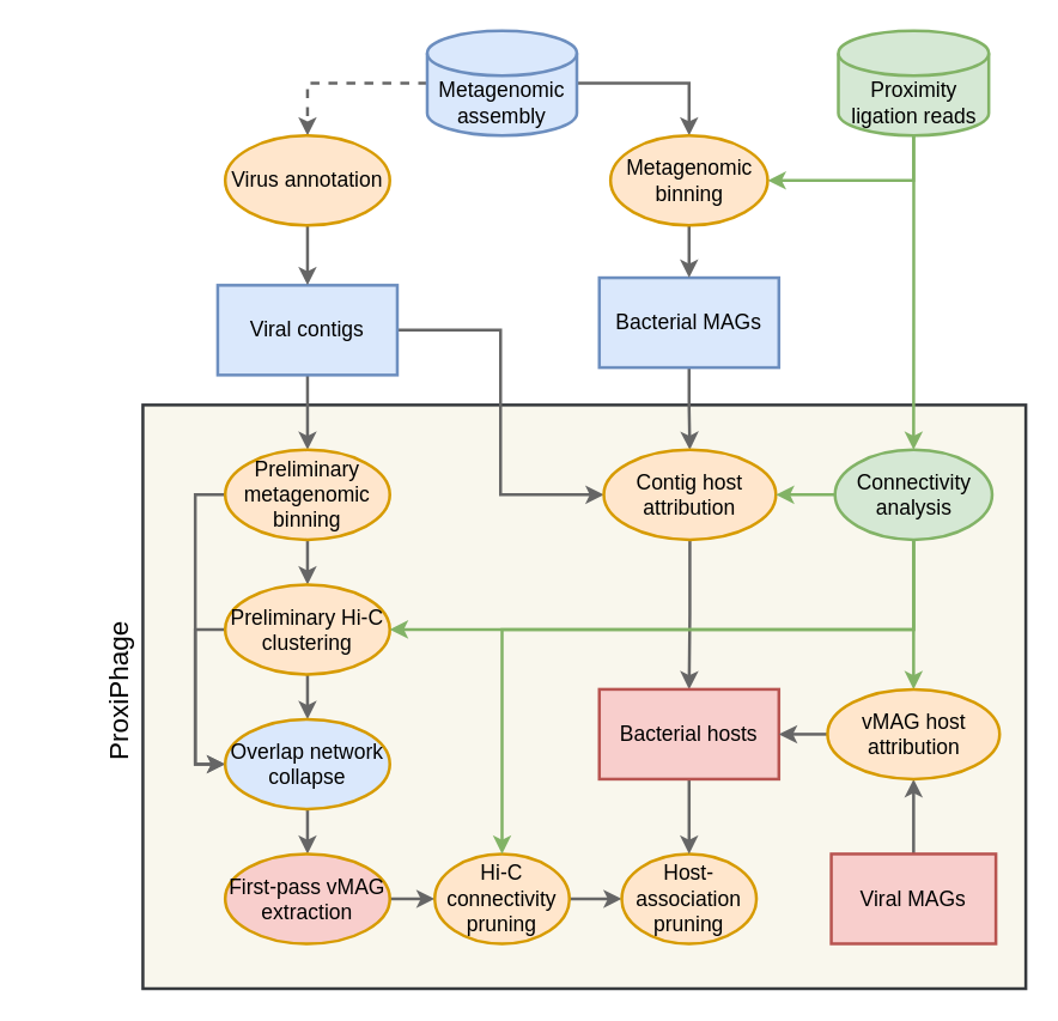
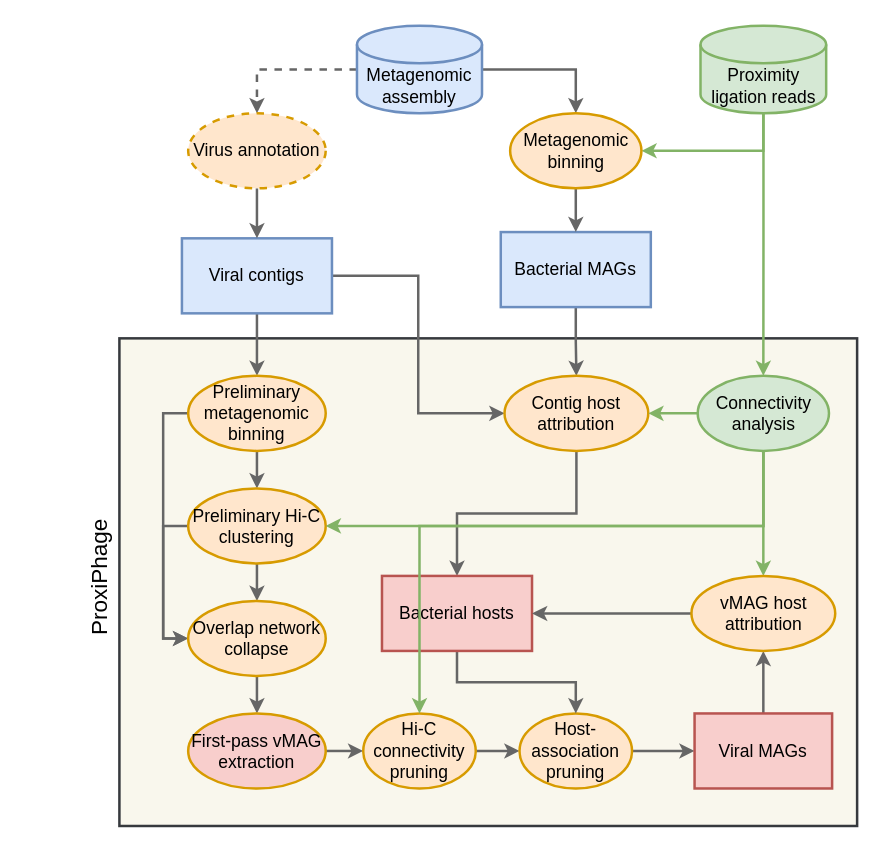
  <mxCell id="0" />
  <mxCell id="1" parent="0" />
  <mxCell id="2" value="" style="rounded=0;whiteSpace=wrap;html=1;strokeWidth=2;fillColor=#f9f7ed;strokeColor=#36393d;fontSize=14;" parent="1" vertex="1"><mxGeometry x="95" y="270" width="590" height="390" as="geometry" /></mxCell>
  <mxCell id="3" value="" style="edgeStyle=orthogonalEdgeStyle;rounded=0;orthogonalLoop=1;jettySize=auto;html=1;exitX=1;exitY=0.5;exitDx=0;exitDy=0;exitPerimeter=0;fillColor=#f5f5f5;strokeColor=#666666;strokeWidth=2;entryX=0.5;entryY=0;entryDx=0;entryDy=0;fontSize=14;" parent="1" source="5" target="32" edge="1"><mxGeometry relative="1" as="geometry" /></mxCell>
  <mxCell id="4" value="" style="edgeStyle=orthogonalEdgeStyle;rounded=0;orthogonalLoop=1;jettySize=auto;html=1;fillColor=#f5f5f5;strokeColor=#666666;strokeWidth=2;entryX=0.5;entryY=0;entryDx=0;entryDy=0;fontSize=14;dashed=1;" parent="1" source="5" target="34" edge="1"><mxGeometry relative="1" as="geometry"><mxPoint x="205" y="90" as="targetPoint" /></mxGeometry></mxCell>
  <mxCell id="5" value="Metagenomic assembly" style="shape=cylinder3;whiteSpace=wrap;html=1;boundedLbl=1;backgroundOutline=1;size=15;fillColor=#dae8fc;strokeColor=#6c8ebf;strokeWidth=2;fontSize=14;" parent="1" vertex="1"><mxGeometry x="285" y="20" width="100" height="70" as="geometry" /></mxCell>
  <mxCell id="6" value="" style="edgeStyle=orthogonalEdgeStyle;rounded=0;orthogonalLoop=1;jettySize=auto;html=1;fillColor=#d5e8d4;strokeColor=#82b366;strokeWidth=2;fontSize=14;" parent="1" source="8" target="39" edge="1"><mxGeometry relative="1" as="geometry" /></mxCell>
  <mxCell id="7" style="edgeStyle=orthogonalEdgeStyle;rounded=0;orthogonalLoop=1;jettySize=auto;html=1;exitX=0.5;exitY=1;exitDx=0;exitDy=0;exitPerimeter=0;entryX=1;entryY=0.5;entryDx=0;entryDy=0;fillColor=#d5e8d4;strokeColor=#82b366;strokeWidth=2;fontSize=14;" parent="1" source="8" target="32" edge="1"><mxGeometry relative="1" as="geometry" /></mxCell>
  <mxCell id="8" value="Proximity ligation reads" style="shape=cylinder3;whiteSpace=wrap;html=1;boundedLbl=1;backgroundOutline=1;size=15;fillColor=#d5e8d4;strokeColor=#82b366;strokeWidth=2;fontSize=14;" parent="1" vertex="1"><mxGeometry x="559.75" y="20" width="100.5" height="70" as="geometry" /></mxCell>
  <mxCell id="9" style="edgeStyle=orthogonalEdgeStyle;rounded=0;orthogonalLoop=1;jettySize=auto;html=1;exitX=1;exitY=0.5;exitDx=0;exitDy=0;entryX=0;entryY=0.5;entryDx=0;entryDy=0;strokeWidth=2;fillColor=#f5f5f5;strokeColor=#666666;fontSize=14;" parent="1" source="11" target="28" edge="1"><mxGeometry relative="1" as="geometry" /></mxCell>
  <mxCell id="10" value="" style="edgeStyle=orthogonalEdgeStyle;rounded=0;orthogonalLoop=1;jettySize=auto;html=1;strokeWidth=2;fillColor=#f5f5f5;strokeColor=#666666;fontSize=14;" parent="1" source="11" target="16" edge="1"><mxGeometry relative="1" as="geometry" /></mxCell>
  <mxCell id="11" value="Viral contigs" style="whiteSpace=wrap;html=1;strokeWidth=2;fillColor=#dae8fc;strokeColor=#6c8ebf;fontSize=14;" parent="1" vertex="1"><mxGeometry x="145" y="190" width="120" height="60" as="geometry" /></mxCell>
  <mxCell id="12" style="edgeStyle=orthogonalEdgeStyle;rounded=0;orthogonalLoop=1;jettySize=auto;html=1;entryX=0.5;entryY=0;entryDx=0;entryDy=0;strokeWidth=2;fillColor=#f5f5f5;strokeColor=#666666;fontSize=14;" parent="1" source="13" target="28" edge="1"><mxGeometry relative="1" as="geometry" /></mxCell>
  <mxCell id="13" value="Bacterial MAGs" style="whiteSpace=wrap;html=1;strokeWidth=2;fillColor=#dae8fc;strokeColor=#6c8ebf;fontSize=14;" parent="1" vertex="1"><mxGeometry x="400" y="185" width="120" height="60" as="geometry" /></mxCell>
  <mxCell id="14" value="" style="edgeStyle=orthogonalEdgeStyle;rounded=0;orthogonalLoop=1;jettySize=auto;html=1;strokeWidth=2;fillColor=#f5f5f5;strokeColor=#666666;fontSize=14;" parent="1" source="16" target="19" edge="1"><mxGeometry relative="1" as="geometry" /></mxCell>
  <mxCell id="15" style="edgeStyle=orthogonalEdgeStyle;rounded=0;orthogonalLoop=1;jettySize=auto;html=1;exitX=0;exitY=0.5;exitDx=0;exitDy=0;entryX=0;entryY=0.5;entryDx=0;entryDy=0;strokeWidth=2;fillColor=#f5f5f5;strokeColor=#666666;fontSize=14;" parent="1" source="16" target="41" edge="1"><mxGeometry relative="1" as="geometry" /></mxCell>
  <mxCell id="16" value="Preliminary metagenomic binning" style="ellipse;whiteSpace=wrap;html=1;strokeWidth=2;fillColor=#ffe6cc;strokeColor=#d79b00;fontSize=14;" parent="1" vertex="1"><mxGeometry x="150" y="300" width="110" height="60" as="geometry" /></mxCell>
  <mxCell id="17" value="" style="edgeStyle=orthogonalEdgeStyle;rounded=0;orthogonalLoop=1;jettySize=auto;html=1;strokeWidth=2;fillColor=#f5f5f5;strokeColor=#666666;fontSize=14;" parent="1" source="19" target="41" edge="1"><mxGeometry relative="1" as="geometry" /></mxCell>
  <mxCell id="18" style="edgeStyle=orthogonalEdgeStyle;rounded=0;orthogonalLoop=1;jettySize=auto;html=1;exitX=0;exitY=0.5;exitDx=0;exitDy=0;entryX=0;entryY=0.5;entryDx=0;entryDy=0;strokeWidth=2;fillColor=#f5f5f5;strokeColor=#666666;fontSize=14;" parent="1" source="19" target="41" edge="1"><mxGeometry relative="1" as="geometry" /></mxCell>
  <mxCell id="19" value="Preliminary Hi-C clustering" style="ellipse;whiteSpace=wrap;html=1;strokeWidth=2;fillColor=#ffe6cc;strokeColor=#d79b00;fontSize=14;" parent="1" vertex="1"><mxGeometry x="150" y="390" width="110" height="60" as="geometry" /></mxCell>
  <mxCell id="20" style="edgeStyle=orthogonalEdgeStyle;rounded=0;orthogonalLoop=1;jettySize=auto;html=1;exitX=1;exitY=0.5;exitDx=0;exitDy=0;entryX=0;entryY=0.5;entryDx=0;entryDy=0;strokeWidth=2;fillColor=#f5f5f5;strokeColor=#666666;fontSize=14;" parent="1" source="43" target="22" edge="1"><mxGeometry relative="1" as="geometry"><mxPoint x="280" y="600" as="targetPoint" /><mxPoint x="262.5" y="600" as="sourcePoint" /></mxGeometry></mxCell>
  <mxCell id="21" style="edgeStyle=orthogonalEdgeStyle;rounded=0;orthogonalLoop=1;jettySize=auto;html=1;exitX=1;exitY=0.5;exitDx=0;exitDy=0;entryX=0;entryY=0.5;entryDx=0;entryDy=0;strokeWidth=2;fillColor=#f5f5f5;strokeColor=#666666;fontSize=14;" parent="1" source="22" target="24" edge="1"><mxGeometry relative="1" as="geometry" /></mxCell>
  <mxCell id="22" value="Hi-C connectivity pruning" style="ellipse;whiteSpace=wrap;html=1;rounded=0;strokeWidth=2;fillColor=#ffe6cc;strokeColor=#d79b00;fontSize=14;" parent="1" vertex="1"><mxGeometry x="290" y="570" width="90" height="60" as="geometry" /></mxCell>
+ <mxCell id="23" style="edgeStyle=orthogonalEdgeStyle;rounded=0;orthogonalLoop=1;jettySize=auto;html=1;exitX=1;exitY=0.5;exitDx=0;exitDy=0;entryX=0;entryY=0.5;entryDx=0;entryDy=0;strokeWidth=2;fillColor=#f5f5f5;strokeColor=#666666;fontSize=14;" parent="1" source="24" target="26" edge="1"><mxGeometry relative="1" as="geometry" /></mxCell>
  <mxCell id="24" value="Host-association pruning" style="ellipse;whiteSpace=wrap;html=1;rounded=0;strokeWidth=2;fillColor=#ffe6cc;strokeColor=#d79b00;fontSize=14;" parent="1" vertex="1"><mxGeometry x="415" y="570" width="90" height="60" as="geometry" /></mxCell>
  <mxCell id="25" style="edgeStyle=orthogonalEdgeStyle;rounded=0;orthogonalLoop=1;jettySize=auto;html=1;exitX=0.5;exitY=0;exitDx=0;exitDy=0;entryX=0.5;entryY=1;entryDx=0;entryDy=0;strokeWidth=2;fillColor=#f5f5f5;strokeColor=#666666;fontSize=14;" parent="1" source="26" target="45" edge="1"><mxGeometry relative="1" as="geometry" /></mxCell>
  <mxCell id="26" value="Viral MAGs" style="whiteSpace=wrap;html=1;rounded=0;strokeWidth=2;fillColor=#f8cecc;strokeColor=#b85450;fontSize=14;" parent="1" vertex="1"><mxGeometry x="555" y="570" width="110" height="60" as="geometry" /></mxCell>
  <mxCell id="27" value="" style="edgeStyle=orthogonalEdgeStyle;rounded=0;orthogonalLoop=1;jettySize=auto;html=1;strokeWidth=2;fillColor=#f5f5f5;strokeColor=#666666;fontSize=14;" parent="1" source="28" target="30" edge="1"><mxGeometry relative="1" as="geometry" /></mxCell>
  <mxCell id="28" value="Contig host attribution" style="ellipse;whiteSpace=wrap;html=1;strokeWidth=2;fillColor=#ffe6cc;strokeColor=#d79b00;fontSize=14;" parent="1" vertex="1"><mxGeometry x="403" y="300" width="115" height="60" as="geometry" /></mxCell>
  <mxCell id="29" style="edgeStyle=orthogonalEdgeStyle;rounded=0;orthogonalLoop=1;jettySize=auto;html=1;entryX=0.5;entryY=0;entryDx=0;entryDy=0;strokeWidth=2;fillColor=#f5f5f5;strokeColor=#666666;fontSize=14;" parent="1" source="30" target="24" edge="1"><mxGeometry relative="1" as="geometry" /></mxCell>
- <mxCell id="30" value="Bacterial hosts" style="whiteSpace=wrap;html=1;strokeWidth=2;fillColor=#f8cecc;strokeColor=#b85450;fontSize=14;" parent="1" vertex="1"><mxGeometry x="400" y="460" width="120" height="60" as="geometry" /></mxCell>
+ <mxCell id="30" value="Bacterial hosts" style="whiteSpace=wrap;html=1;strokeWidth=2;fillColor=#f8cecc;strokeColor=#b85450;fontSize=14;" parent="1" vertex="1"><mxGeometry x="305" y="460" width="120" height="60" as="geometry" /></mxCell>
  <mxCell id="31" value="" style="edgeStyle=orthogonalEdgeStyle;rounded=0;orthogonalLoop=1;jettySize=auto;html=1;fillColor=#f5f5f5;strokeColor=#666666;strokeWidth=2;fontSize=14;" parent="1" source="32" target="13" edge="1"><mxGeometry relative="1" as="geometry" /></mxCell>
  <mxCell id="32" value="Metagenomic binning" style="ellipse;whiteSpace=wrap;html=1;strokeWidth=2;fillColor=#ffe6cc;strokeColor=#d79b00;fontSize=14;" parent="1" vertex="1"><mxGeometry x="407.5" y="90" width="105" height="60" as="geometry" /></mxCell>
  <mxCell id="33" value="" style="edgeStyle=orthogonalEdgeStyle;rounded=0;orthogonalLoop=1;jettySize=auto;html=1;fillColor=#f5f5f5;strokeColor=#666666;strokeWidth=2;fontSize=14;" parent="1" source="34" target="11" edge="1"><mxGeometry relative="1" as="geometry" /></mxCell>
- <mxCell id="34" value="Virus annotation" style="ellipse;whiteSpace=wrap;html=1;strokeWidth=2;fillColor=#ffe6cc;strokeColor=#d79b00;fontSize=14;" parent="1" vertex="1"><mxGeometry x="150" y="90" width="110" height="60" as="geometry" /></mxCell>
+ <mxCell id="34" value="Virus annotation" style="ellipse;whiteSpace=wrap;html=1;strokeWidth=2;fillColor=#ffe6cc;strokeColor=#d79b00;fontSize=14;dashed=1;" parent="1" vertex="1"><mxGeometry x="150" y="90" width="110" height="60" as="geometry" /></mxCell>
  <mxCell id="35" style="edgeStyle=orthogonalEdgeStyle;rounded=0;orthogonalLoop=1;jettySize=auto;html=1;exitX=0.5;exitY=1;exitDx=0;exitDy=0;entryX=1;entryY=0.5;entryDx=0;entryDy=0;fillColor=#d5e8d4;strokeColor=#82b366;strokeWidth=2;fontSize=14;" parent="1" source="39" target="19" edge="1"><mxGeometry relative="1" as="geometry"><Array as="points"><mxPoint x="610" y="420" /></Array></mxGeometry></mxCell>
  <mxCell id="36" style="edgeStyle=orthogonalEdgeStyle;rounded=0;orthogonalLoop=1;jettySize=auto;html=1;exitX=0;exitY=0.5;exitDx=0;exitDy=0;entryX=1;entryY=0.5;entryDx=0;entryDy=0;strokeWidth=2;fillColor=#d5e8d4;strokeColor=#82b366;fontSize=14;" parent="1" source="39" target="28" edge="1"><mxGeometry relative="1" as="geometry" /></mxCell>
  <mxCell id="37" style="edgeStyle=orthogonalEdgeStyle;rounded=0;orthogonalLoop=1;jettySize=auto;html=1;exitX=0.5;exitY=1;exitDx=0;exitDy=0;entryX=0.5;entryY=0;entryDx=0;entryDy=0;fillColor=#d5e8d4;strokeColor=#82b366;strokeWidth=2;fontSize=14;" parent="1" source="39" target="22" edge="1"><mxGeometry relative="1" as="geometry"><Array as="points"><mxPoint x="610" y="420" /><mxPoint x="335" y="420" /></Array></mxGeometry></mxCell>
  <mxCell id="38" style="edgeStyle=orthogonalEdgeStyle;rounded=0;orthogonalLoop=1;jettySize=auto;html=1;exitX=0.5;exitY=1;exitDx=0;exitDy=0;entryX=0.5;entryY=0;entryDx=0;entryDy=0;strokeWidth=2;fillColor=#d5e8d4;strokeColor=#82b366;fontSize=14;" parent="1" source="39" target="45" edge="1"><mxGeometry relative="1" as="geometry" /></mxCell>
  <mxCell id="39" value="Connectivity analysis" style="ellipse;whiteSpace=wrap;html=1;strokeWidth=2;fillColor=#d5e8d4;strokeColor=#82b366;fontSize=14;" parent="1" vertex="1"><mxGeometry x="557.5" y="300" width="105" height="60" as="geometry" /></mxCell>
  <mxCell id="40" value="" style="edgeStyle=orthogonalEdgeStyle;rounded=0;orthogonalLoop=1;jettySize=auto;html=1;strokeWidth=2;fillColor=#f5f5f5;strokeColor=#666666;entryX=0.5;entryY=0;entryDx=0;entryDy=0;fontSize=14;" parent="1" source="41" target="43" edge="1"><mxGeometry relative="1" as="geometry"><mxPoint x="205" y="570" as="targetPoint" /></mxGeometry></mxCell>
- <mxCell id="41" value="Overlap network collapse" style="ellipse;whiteSpace=wrap;html=1;strokeWidth=2;fillColor=#dae8fc;strokeColor=#d79b00;fontSize=14;" parent="1" vertex="1"><mxGeometry x="150" y="480" width="110" height="60" as="geometry" /></mxCell>
+ <mxCell id="41" value="Overlap network collapse" style="ellipse;whiteSpace=wrap;html=1;strokeWidth=2;fillColor=#ffe6cc;strokeColor=#d79b00;fontSize=14;" parent="1" vertex="1"><mxGeometry x="150" y="480" width="110" height="60" as="geometry" /></mxCell>
  <mxCell id="42" value="&lt;font style=&quot;font-size: 18px;&quot;&gt;ProxiPhage&lt;/font&gt;" style="text;html=1;strokeColor=none;fillColor=none;align=center;verticalAlign=middle;whiteSpace=wrap;rounded=0;rotation=-90;fontSize=18;" parent="1" vertex="1"><mxGeometry x="20" y="450" width="120" height="22.5" as="geometry" /></mxCell>
  <mxCell id="43" value="First-pass vMAG extraction" style="ellipse;whiteSpace=wrap;html=1;strokeWidth=2;fillColor=#f8cecc;strokeColor=#d79b00;fontSize=14;" parent="1" vertex="1"><mxGeometry x="150" y="570" width="110" height="60" as="geometry" /></mxCell>
  <mxCell id="44" style="edgeStyle=orthogonalEdgeStyle;rounded=0;orthogonalLoop=1;jettySize=auto;html=1;exitX=0;exitY=0.5;exitDx=0;exitDy=0;entryX=1;entryY=0.5;entryDx=0;entryDy=0;strokeWidth=2;fillColor=#f5f5f5;strokeColor=#666666;fontSize=14;" parent="1" source="45" target="30" edge="1"><mxGeometry relative="1" as="geometry" /></mxCell>
  <mxCell id="45" value="vMAG host attribution" style="ellipse;whiteSpace=wrap;html=1;strokeWidth=2;fillColor=#ffe6cc;strokeColor=#d79b00;fontSize=14;" parent="1" vertex="1"><mxGeometry x="552.5" y="460" width="115" height="60" as="geometry" /></mxCell>
